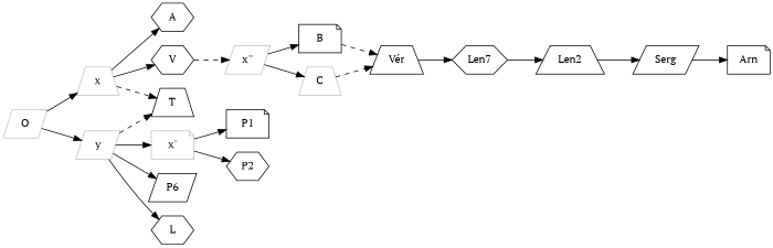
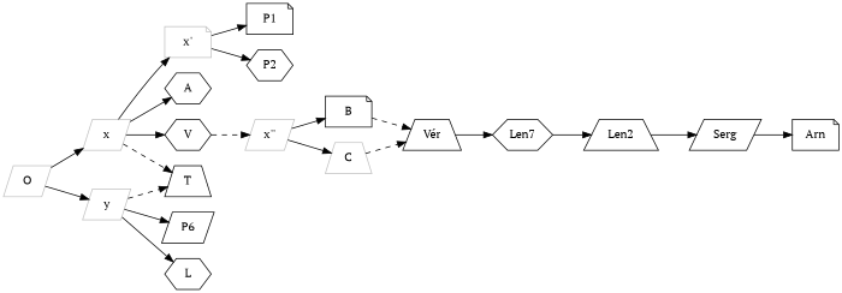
  digraph {
    fontname="PT Serif"
    rankdir=LR
    node [fontname="PT Serif" shape=parallelogram]
    edge [fontname="PT Serif"]
    O [color=grey]
-   x [color=grey shape=trapezium]
+   x [color=grey]
    y [color=grey]
    n4 [color=grey label="x'" shape=note]
    T [shape=trapezium]
    A [shape=hexagon]
    V [shape=hexagon]
    n8 [label=P6]
    L [shape=hexagon]
    P1 [shape=note]
    P2 [shape=hexagon]
    n12 [color=grey label="x''"]
    B [shape=note]
    C [color=grey shape=trapezium]
    "Vér" [shape=trapezium]
    n16 [label=Len7 shape=hexagon]
    Len2 [shape=trapezium]
    Serg
    Arn [shape=note]
    O -> x
    O -> y
-   y -> n4
+   x -> n4
    x -> T [style=dashed]
    x -> A
    x -> V
    y -> T [style=dashed]
    y -> n8
    y -> L
    n4 -> P1
    n4 -> P2
    V -> n12 [style=dashed]
    n12 -> B
    n12 -> C
    B -> "Vér" [style=dashed]
    C -> "Vér" [style=dashed]
    "Vér" -> n16
    n16 -> Len2
    Len2 -> Serg
    Serg -> Arn
  }
